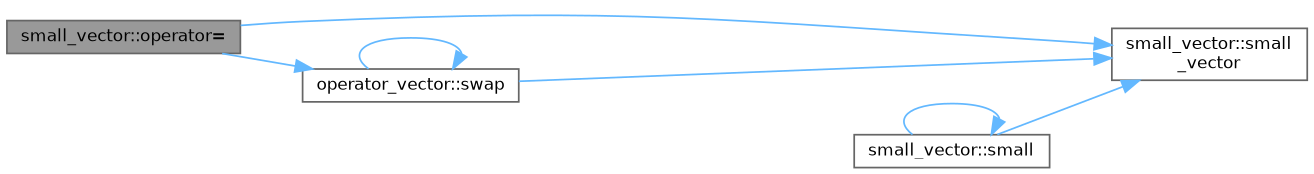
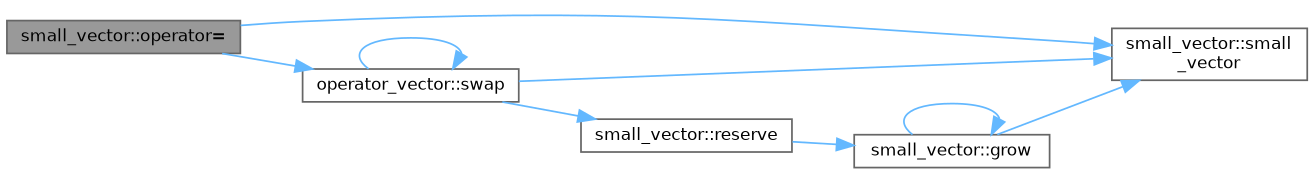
  digraph {
    rankdir=LR
    node [color=grey40 fillcolor=white fontname=Helvetica fontsize=10 shape=box style=filled]
    edge [color=steelblue1 fontname=Helvetica fontsize=10 labelfontname=Helvetica labelfontsize=10 style=solid]
    n1 [color=gray40 fillcolor=grey60 fontcolor=black height=0.2 label="small_vector::operator=" width=0.4]
    n2 [height=0.2 label="small_vector::small\l_vector" width=0.4]
    n3 [height=0.2 label="operator_vector::swap" width=0.4]
-   n5 [height=0.2 label="small_vector::small" width=0.4]
+   n4 [height=0.2 label="small_vector::reserve" width=0.4]
+   n5 [height=0.2 label="small_vector::grow" width=0.4]
    n1 -> n2
    n1 -> n3
    n3 -> n2
    n3 -> n3
+   n3 -> n4
+   n4 -> n5
    n5 -> n2
    n5 -> n5
  }
